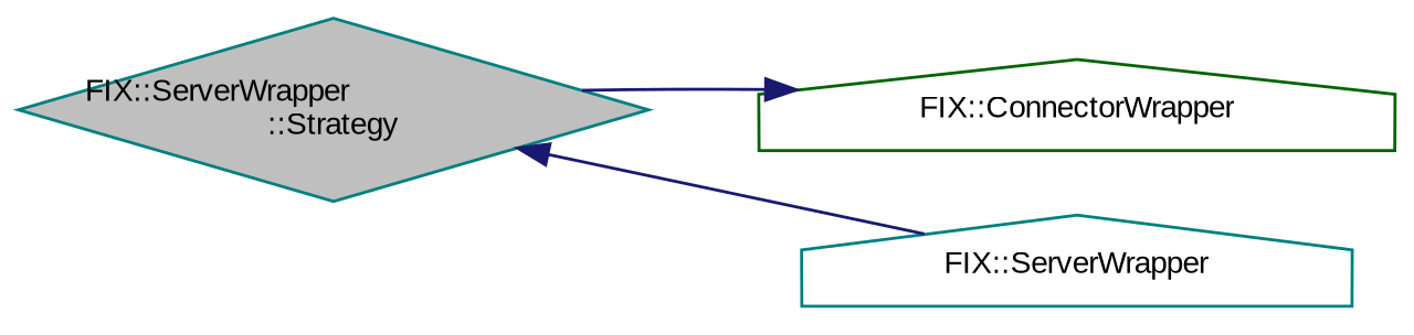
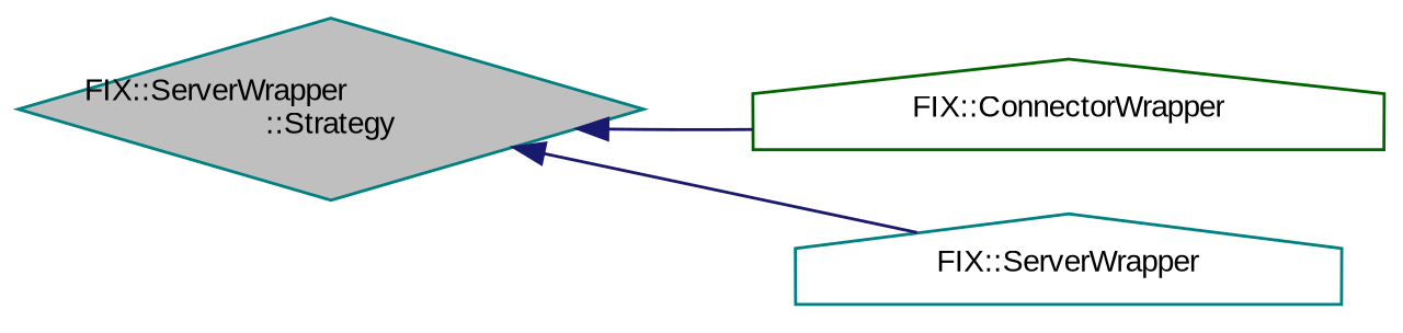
  digraph {
    fontname="Liberation Sans"
    rankdir=LR
    node [color=teal fillcolor=white fontname="Liberation Sans" fontsize=10 shape=house style=filled]
    edge [color=midnightblue dir=back fontname="Liberation Sans" fontsize=10 labelfontname=Helvetica labelfontsize=10 style=solid]
    n1 [fillcolor=grey75 fontcolor=black height=0.2 label="FIX::ServerWrapper\l::Strategy" shape=diamond width=0.4]
    n2 [color=darkgreen height=0.2 label="FIX::ConnectorWrapper" width=0.4]
    n3 [height=0.2 label="FIX::ServerWrapper" width=0.4]
-   n2 -> n1
+   n1 -> n2
    n1 -> n3
  }
